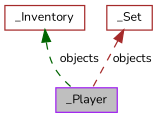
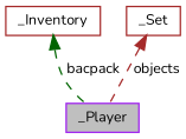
  digraph {
    fontname=Nunito
    node [color=brown fillcolor=white fontname=Nunito fontsize=10 shape=record style=filled]
    edge [dir=back fontname=Nunito fontsize=10 labelfontname=Helvetica labelfontsize=10 style=dashed]
    n1 [color=purple fillcolor=grey75 fontcolor=black height=0.2 label=_Player width=0.4]
    n2 [height=0.2 label=_Inventory width=0.4]
    n3 [height=0.2 label=_Set width=0.4]
-   n2 -> n1 [color=darkgreen label=" objects"]
+   n2 -> n1 [color=darkgreen label=" bacpack"]
    n3 -> n1 [color=brown label=" objects"]
  }
